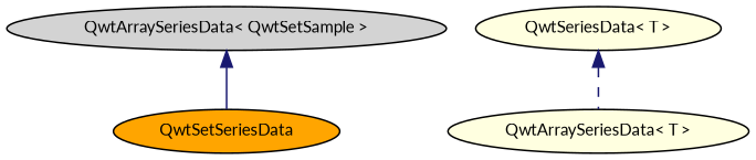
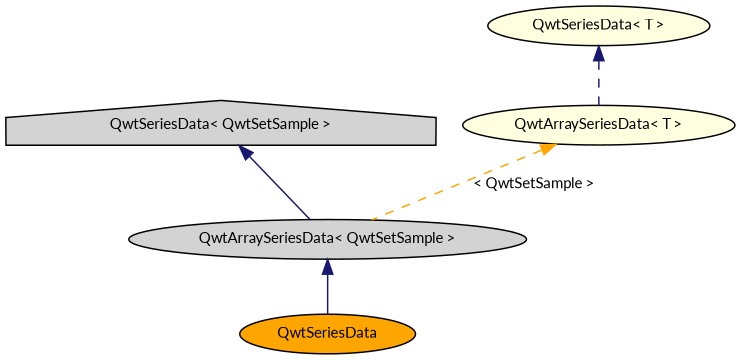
  digraph {
    fontname=Lato
    node [color=black fillcolor=lightgrey fontname=Lato fontsize=10 shape=ellipse style=filled]
    edge [color=midnightblue dir=back fontname=Lato fontsize=10 labelfontname=FreeSans labelfontsize=10 style=solid]
-   n1 [fillcolor=orange fontcolor=black height=0.2 label=QwtSetSeriesData width=0.4]
+   n1 [fillcolor=orange fontcolor=black height=0.2 label=QwtSeriesData width=0.4]
    n2 [height=0.2 label="QwtArraySeriesData\< QwtSetSample \>" width=0.4]
+   n3 [height=0.2 label="QwtSeriesData\< QwtSetSample \>" shape=house width=0.4]
    n4 [fillcolor=lightyellow height=0.2 label="QwtSeriesData\< T \>" width=0.4]
    n5 [fillcolor=lightyellow height=0.2 label="QwtArraySeriesData\< T \>" width=0.4]
    n2 -> n1
+   n3 -> n2
    n4 -> n5 [style=dashed]
+   n5 -> n2 [color=orange label=" \< QwtSetSample \>" style=dashed]
  }
